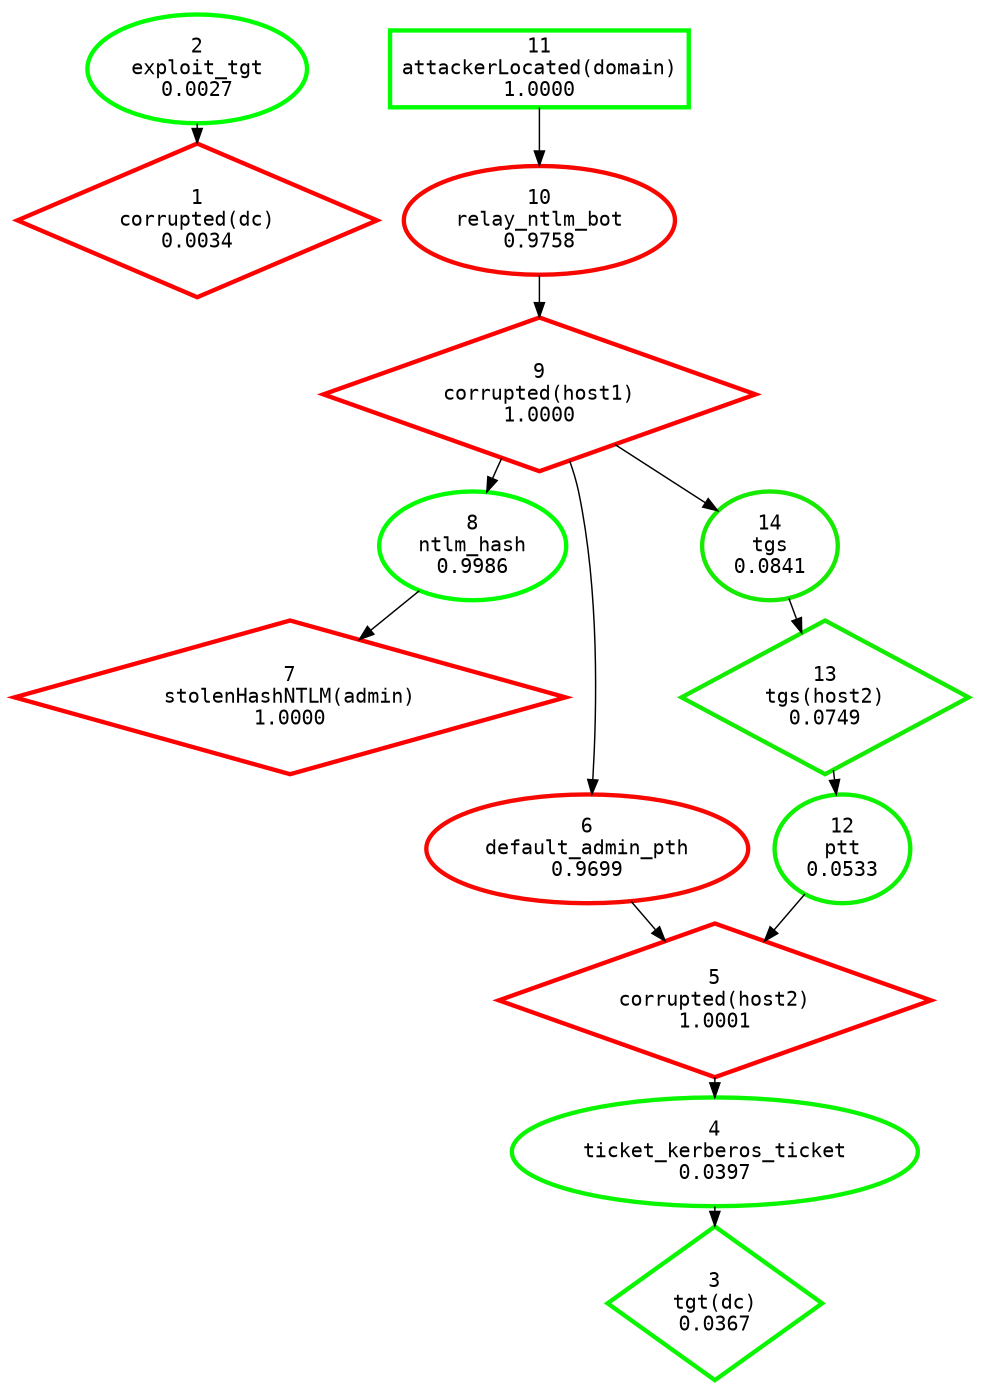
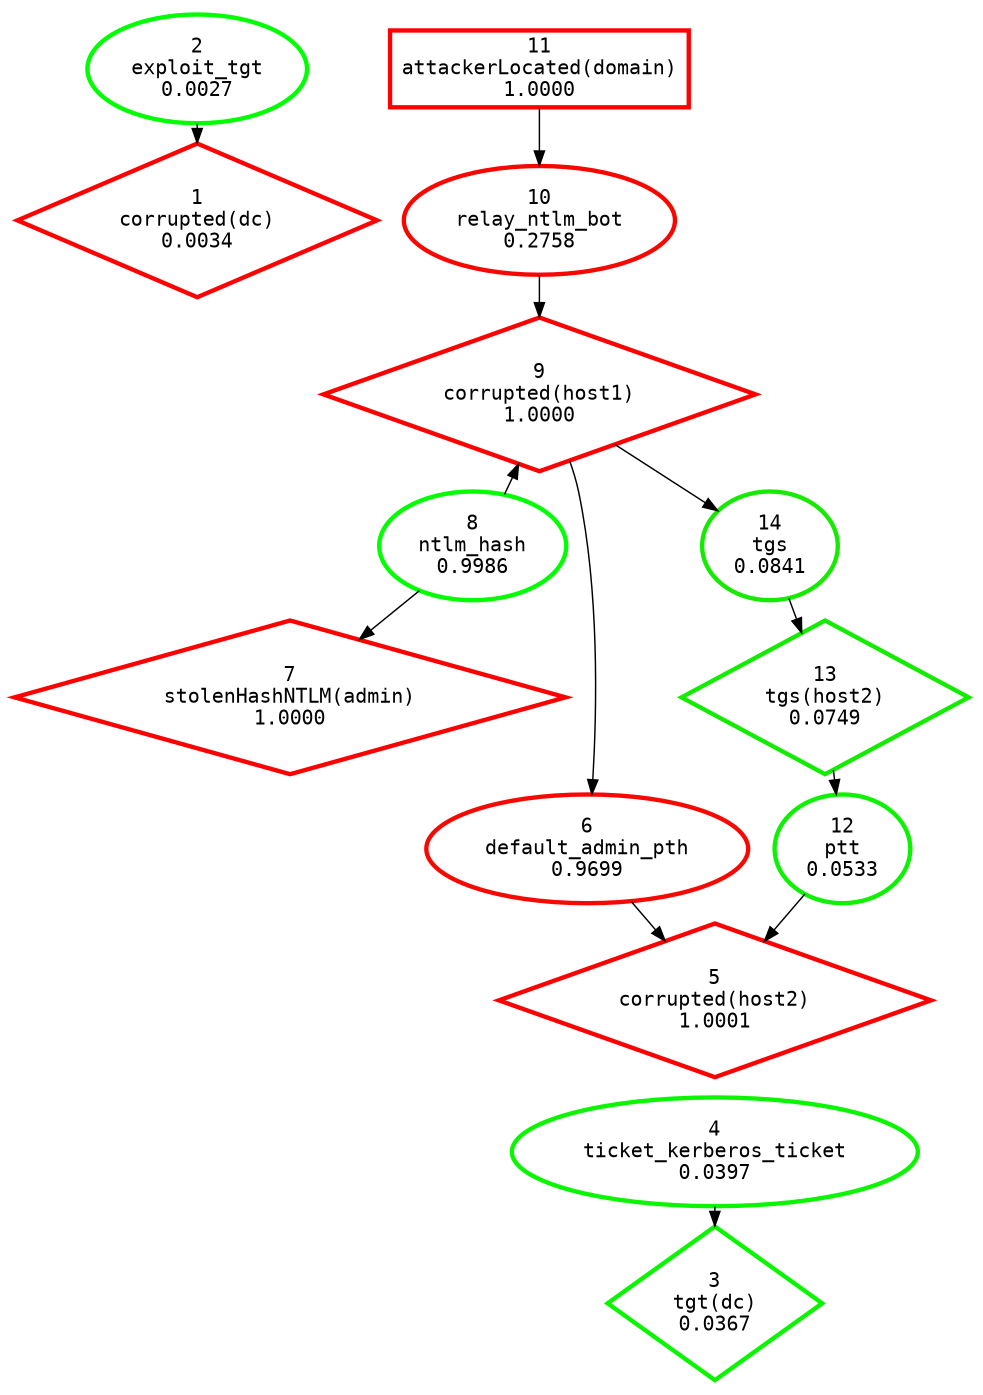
  digraph {
    fontname="DejaVu Sans Mono"
    ranksep=0.2
    node [color="#FF0000" fontname="DejaVu Sans Mono" penwidth=3 shape=ellipse]
    edge [fontname="DejaVu Sans Mono"]
    n1 [color="#FE0100" label="1\ncorrupted(dc)\n0.0034" shape=diamond]
    n2 [color="#00FF00" label="2\nexploit_tgt\n0.0027"]
    n3 [color="#09F600" label="3\ntgt(dc)\n0.0367" shape=diamond]
    n4 [color="#0AF500" label="4\nticket_kerberos_ticket\n0.0397"]
    n5 [label="5\ncorrupted(host2)\n1.0001" shape=diamond]
    n6 [color="#F70800" label="6\ndefault_admin_pth\n0.9699"]
    n7 [label="7\nstolenHashNTLM(admin)\n1.0000" shape=diamond]
    n8 [color="#00FF00" label="8\nntlm_hash\n0.9986"]
    n9 [label="9\ncorrupted(host1)\n1.0000" shape=diamond]
    n10 [color="#15EA00" label="14\ntgs\n0.0841"]
    n11 [color="#13EC00" label="13\ntgs(host2)\n0.0749" shape=diamond]
-   n12 [color="#F80700" label="10\nrelay_ntlm_bot\n0.9758"]
-   n13 [color="#00FF00" label="11\nattackerLocated(domain)\n1.0000" shape=box]
+   n12 [color="#F80700" label="10\nrelay_ntlm_bot\n0.2758"]
+   n13 [color="#FE0100" label="11\nattackerLocated(domain)\n1.0000" shape=box]
    n14 [color="#0DF200" label="12\nptt\n0.0533"]
    n2 -> n1
    n4 -> n3
-   n5 -> n4
    n6 -> n5
    n8 -> n7
    n9 -> n6
-   n9 -> n8
+   n8 -> n9
    n9 -> n10
    n10 -> n11
    n11 -> n14
    n12 -> n9
    n13 -> n12
    n14 -> n5
  }
